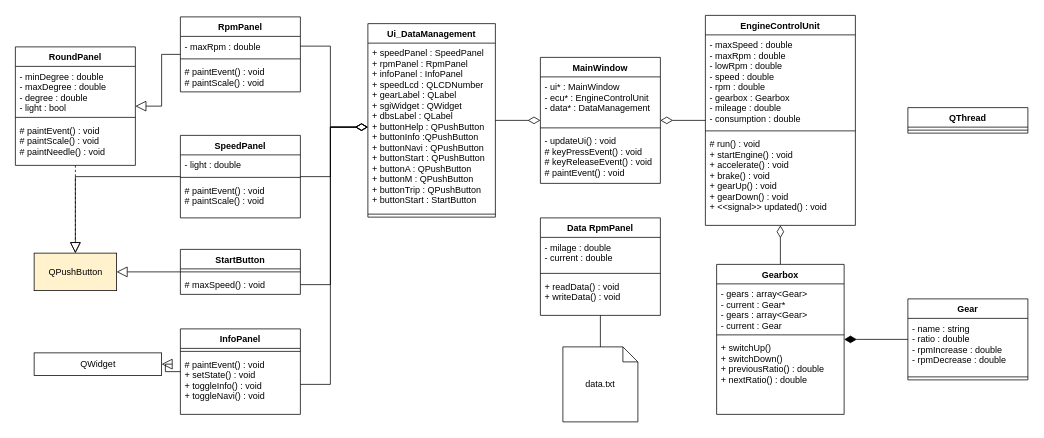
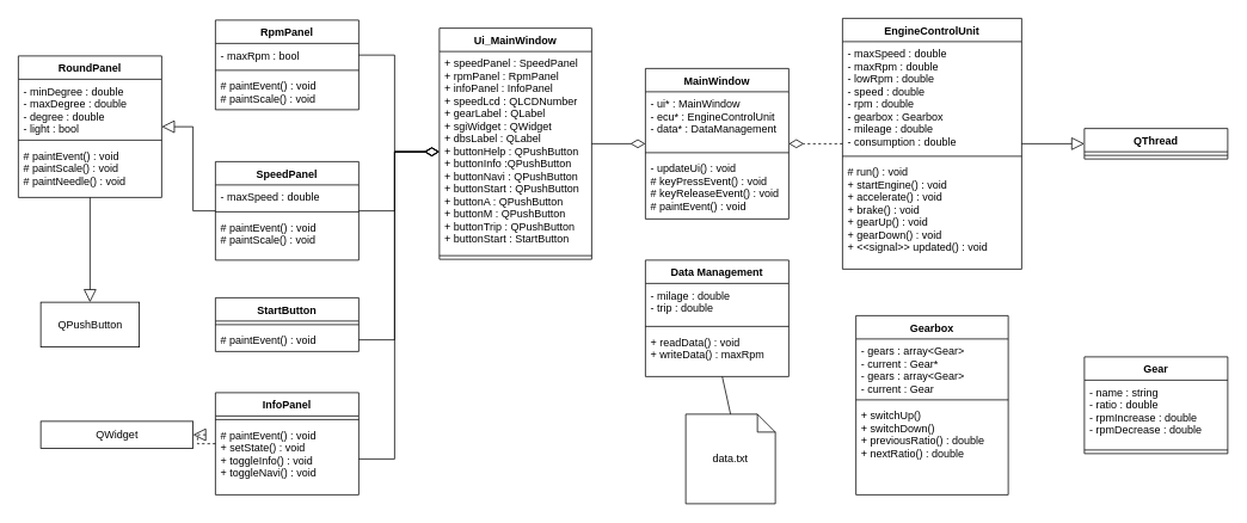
  <mxCell id="0" />
  <mxCell id="1" parent="0" />
- <mxCell id="2" style="edgeStyle=orthogonalEdgeStyle;rounded=0;orthogonalLoop=1;jettySize=auto;html=1;endArrow=block;endFill=0;endSize=12;dashed=1;" edge="1" parent="1" source="3" target="22"><mxGeometry relative="1" as="geometry" /></mxCell>
+ <mxCell id="2" style="edgeStyle=orthogonalEdgeStyle;rounded=0;orthogonalLoop=1;jettySize=auto;html=1;endArrow=block;endFill=0;endSize=12;" edge="1" parent="1" source="3" target="22"><mxGeometry relative="1" as="geometry" /></mxCell>
  <mxCell id="3" value="RoundPanel" style="swimlane;fontStyle=1;align=center;verticalAlign=top;childLayout=stackLayout;horizontal=1;startSize=26;horizontalStack=0;resizeParent=1;resizeParentMax=0;resizeLast=0;collapsible=1;marginBottom=0;" parent="1" vertex="1"><mxGeometry x="20" y="62" width="160" height="158" as="geometry" /></mxCell>
  <mxCell id="4" value="- minDegree : double&#10;- maxDegree : double&#10;- degree : double&#10;- light : bool" style="text;strokeColor=none;fillColor=none;align=left;verticalAlign=top;spacingLeft=4;spacingRight=4;overflow=hidden;rotatable=0;points=[[0,0.5],[1,0.5]];portConstraint=eastwest;" parent="3" vertex="1"><mxGeometry y="26" width="160" height="64" as="geometry" /></mxCell>
  <mxCell id="5" value="" style="line;strokeWidth=1;fillColor=none;align=left;verticalAlign=middle;spacingTop=-1;spacingLeft=3;spacingRight=3;rotatable=0;labelPosition=right;points=[];portConstraint=eastwest;" parent="3" vertex="1"><mxGeometry y="90" width="160" height="8" as="geometry" /></mxCell>
  <mxCell id="6" value="# paintEvent() : void&#10;# paintScale() : void&#10;# paintNeedle() : void" style="text;strokeColor=none;fillColor=none;align=left;verticalAlign=top;spacingLeft=4;spacingRight=4;overflow=hidden;rotatable=0;points=[[0,0.5],[1,0.5]];portConstraint=eastwest;" parent="3" vertex="1"><mxGeometry y="98" width="160" height="60" as="geometry" /></mxCell>
- <mxCell id="7" style="edgeStyle=orthogonalEdgeStyle;rounded=0;orthogonalLoop=1;jettySize=auto;html=1;endArrow=block;endFill=0;endSize=12;" edge="1" parent="1" source="8" target="3"><mxGeometry relative="1" as="geometry" /></mxCell>
  <mxCell id="8" value="RpmPanel" style="swimlane;fontStyle=1;align=center;verticalAlign=top;childLayout=stackLayout;horizontal=1;startSize=26;horizontalStack=0;resizeParent=1;resizeParentMax=0;resizeLast=0;collapsible=1;marginBottom=0;" parent="1" vertex="1"><mxGeometry x="240" y="22" width="160" height="100" as="geometry" /></mxCell>
- <mxCell id="9" value="- maxRpm : double" style="text;strokeColor=none;fillColor=none;align=left;verticalAlign=top;spacingLeft=4;spacingRight=4;overflow=hidden;rotatable=0;points=[[0,0.5],[1,0.5]];portConstraint=eastwest;" parent="8" vertex="1"><mxGeometry y="26" width="160" height="26" as="geometry" /></mxCell>
+ <mxCell id="9" value="- maxRpm : bool" style="text;strokeColor=none;fillColor=none;align=left;verticalAlign=top;spacingLeft=4;spacingRight=4;overflow=hidden;rotatable=0;points=[[0,0.5],[1,0.5]];portConstraint=eastwest;" parent="8" vertex="1"><mxGeometry y="26" width="160" height="26" as="geometry" /></mxCell>
  <mxCell id="10" value="" style="line;strokeWidth=1;fillColor=none;align=left;verticalAlign=middle;spacingTop=-1;spacingLeft=3;spacingRight=3;rotatable=0;labelPosition=right;points=[];portConstraint=eastwest;" parent="8" vertex="1"><mxGeometry y="52" width="160" height="8" as="geometry" /></mxCell>
  <mxCell id="11" value="# paintEvent() : void&#10;# paintScale() : void" style="text;strokeColor=none;fillColor=none;align=left;verticalAlign=top;spacingLeft=4;spacingRight=4;overflow=hidden;rotatable=0;points=[[0,0.5],[1,0.5]];portConstraint=eastwest;" parent="8" vertex="1"><mxGeometry y="60" width="160" height="40" as="geometry" /></mxCell>
  <mxCell id="12" style="edgeStyle=orthogonalEdgeStyle;rounded=0;orthogonalLoop=1;jettySize=auto;html=1;endArrow=diamondThin;endFill=0;endSize=14;" edge="1" parent="1" source="14" target="20"><mxGeometry relative="1" as="geometry" /></mxCell>
- <mxCell id="13" style="edgeStyle=orthogonalEdgeStyle;rounded=0;orthogonalLoop=1;jettySize=auto;html=1;endArrow=block;endFill=0;endSize=12;" edge="1" parent="1" source="14" target="22"><mxGeometry relative="1" as="geometry" /></mxCell>
+ <mxCell id="13" style="edgeStyle=orthogonalEdgeStyle;rounded=0;orthogonalLoop=1;jettySize=auto;html=1;endArrow=block;endFill=0;endSize=12;" edge="1" parent="1" source="14" target="3"><mxGeometry relative="1" as="geometry" /></mxCell>
  <mxCell id="14" value="SpeedPanel" style="swimlane;fontStyle=1;align=center;verticalAlign=top;childLayout=stackLayout;horizontal=1;startSize=26;horizontalStack=0;resizeParent=1;resizeParentMax=0;resizeLast=0;collapsible=1;marginBottom=0;" parent="1" vertex="1"><mxGeometry x="240" y="180" width="160" height="110" as="geometry" /></mxCell>
- <mxCell id="15" value="- light : double" style="text;strokeColor=none;fillColor=none;align=left;verticalAlign=top;spacingLeft=4;spacingRight=4;overflow=hidden;rotatable=0;points=[[0,0.5],[1,0.5]];portConstraint=eastwest;" parent="14" vertex="1"><mxGeometry y="26" width="160" height="26" as="geometry" /></mxCell>
+ <mxCell id="15" value="- maxSpeed : double" style="text;strokeColor=none;fillColor=none;align=left;verticalAlign=top;spacingLeft=4;spacingRight=4;overflow=hidden;rotatable=0;points=[[0,0.5],[1,0.5]];portConstraint=eastwest;" parent="14" vertex="1"><mxGeometry y="26" width="160" height="26" as="geometry" /></mxCell>
  <mxCell id="16" value="" style="line;strokeWidth=1;fillColor=none;align=left;verticalAlign=middle;spacingTop=-1;spacingLeft=3;spacingRight=3;rotatable=0;labelPosition=right;points=[];portConstraint=eastwest;" parent="14" vertex="1"><mxGeometry y="52" width="160" height="8" as="geometry" /></mxCell>
  <mxCell id="17" value="# paintEvent() : void&#10;# paintScale() : void" style="text;strokeColor=none;fillColor=none;align=left;verticalAlign=top;spacingLeft=4;spacingRight=4;overflow=hidden;rotatable=0;points=[[0,0.5],[1,0.5]];portConstraint=eastwest;" parent="14" vertex="1"><mxGeometry y="60" width="160" height="50" as="geometry" /></mxCell>
  <mxCell id="18" style="edgeStyle=orthogonalEdgeStyle;rounded=0;orthogonalLoop=1;jettySize=auto;html=1;endArrow=diamondThin;endFill=0;endSize=14;" edge="1" parent="1" source="19" target="32"><mxGeometry relative="1" as="geometry" /></mxCell>
- <mxCell id="19" value="Ui_DataManagement" style="swimlane;fontStyle=1;align=center;verticalAlign=top;childLayout=stackLayout;horizontal=1;startSize=26;horizontalStack=0;resizeParent=1;resizeParentMax=0;resizeLast=0;collapsible=1;marginBottom=0;" parent="1" vertex="1"><mxGeometry x="490" y="31" width="170" height="258" as="geometry" /></mxCell>
+ <mxCell id="19" value="Ui_MainWindow" style="swimlane;fontStyle=1;align=center;verticalAlign=top;childLayout=stackLayout;horizontal=1;startSize=26;horizontalStack=0;resizeParent=1;resizeParentMax=0;resizeLast=0;collapsible=1;marginBottom=0;" parent="1" vertex="1"><mxGeometry x="490" y="31" width="170" height="258" as="geometry" /></mxCell>
  <mxCell id="20" value="+ speedPanel : SpeedPanel&#10;+ rpmPanel : RpmPanel&#10;+ infoPanel : InfoPanel&#10;+ speedLcd : QLCDNumber&#10;+ gearLabel : QLabel&#10;+ sgiWidget : QWidget&#10;+ dbsLabel : QLabel&#10;+ buttonHelp : QPushButton&#10;+ buttonInfo :QPushButton&#10;+ buttonNavi : QPushButton&#10;+ buttonStart : QPushButton&#10;+ buttonA : QPushButton&#10;+ buttonM : QPushButton&#10;+ buttonTrip : QPushButton&#10;+ buttonStart : StartButton" style="text;strokeColor=none;fillColor=none;align=left;verticalAlign=top;spacingLeft=4;spacingRight=4;overflow=hidden;rotatable=0;points=[[0,0.5],[1,0.5]];portConstraint=eastwest;" parent="19" vertex="1"><mxGeometry y="26" width="170" height="224" as="geometry" /></mxCell>
  <mxCell id="21" value="" style="line;strokeWidth=1;fillColor=none;align=left;verticalAlign=middle;spacingTop=-1;spacingLeft=3;spacingRight=3;rotatable=0;labelPosition=right;points=[];portConstraint=eastwest;" parent="19" vertex="1"><mxGeometry y="250" width="170" height="8" as="geometry" /></mxCell>
- <mxCell id="22" value="QPushButton" style="html=1;fillColor=#fff2cc;" parent="1" vertex="1"><mxGeometry x="45" y="337" width="110" height="50" as="geometry" /></mxCell>
- <mxCell id="23" style="edgeStyle=orthogonalEdgeStyle;rounded=0;orthogonalLoop=1;jettySize=auto;html=1;endArrow=block;endFill=0;endSize=12;" edge="1" parent="1" source="24" target="22"><mxGeometry relative="1" as="geometry" /></mxCell>
+ <mxCell id="22" value="QPushButton" style="html=1;" parent="1" vertex="1"><mxGeometry x="45" y="337" width="110" height="50" as="geometry" /></mxCell>
  <mxCell id="24" value="StartButton" style="swimlane;fontStyle=1;align=center;verticalAlign=top;childLayout=stackLayout;horizontal=1;startSize=26;horizontalStack=0;resizeParent=1;resizeParentMax=0;resizeLast=0;collapsible=1;marginBottom=0;" parent="1" vertex="1"><mxGeometry x="240" y="332" width="160" height="60" as="geometry" /></mxCell>
  <mxCell id="25" value="" style="line;strokeWidth=1;fillColor=none;align=left;verticalAlign=middle;spacingTop=-1;spacingLeft=3;spacingRight=3;rotatable=0;labelPosition=right;points=[];portConstraint=eastwest;" parent="24" vertex="1"><mxGeometry y="26" width="160" height="8" as="geometry" /></mxCell>
- <mxCell id="26" value="# maxSpeed() : void" style="text;strokeColor=none;fillColor=none;align=left;verticalAlign=top;spacingLeft=4;spacingRight=4;overflow=hidden;rotatable=0;points=[[0,0.5],[1,0.5]];portConstraint=eastwest;" parent="24" vertex="1"><mxGeometry y="34" width="160" height="26" as="geometry" /></mxCell>
+ <mxCell id="26" value="# paintEvent() : void" style="text;strokeColor=none;fillColor=none;align=left;verticalAlign=top;spacingLeft=4;spacingRight=4;overflow=hidden;rotatable=0;points=[[0,0.5],[1,0.5]];portConstraint=eastwest;" parent="24" vertex="1"><mxGeometry y="34" width="160" height="26" as="geometry" /></mxCell>
  <mxCell id="27" value="QWidget" style="html=1;" parent="1" vertex="1"><mxGeometry x="45" y="470" width="170" height="30" as="geometry" /></mxCell>
- <mxCell id="28" style="edgeStyle=orthogonalEdgeStyle;rounded=0;orthogonalLoop=1;jettySize=auto;html=1;endArrow=block;endFill=0;endSize=12;" edge="1" parent="1" source="29" target="27"><mxGeometry relative="1" as="geometry" /></mxCell>
+ <mxCell id="28" style="edgeStyle=orthogonalEdgeStyle;rounded=0;orthogonalLoop=1;jettySize=auto;html=1;endArrow=block;endFill=0;endSize=12;dashed=1;" edge="1" parent="1" source="29" target="27"><mxGeometry relative="1" as="geometry" /></mxCell>
  <mxCell id="29" value="InfoPanel" style="swimlane;fontStyle=1;align=center;verticalAlign=top;childLayout=stackLayout;horizontal=1;startSize=26;horizontalStack=0;resizeParent=1;resizeParentMax=0;resizeLast=0;collapsible=1;marginBottom=0;" parent="1" vertex="1"><mxGeometry x="240" y="438" width="160" height="114" as="geometry" /></mxCell>
  <mxCell id="30" value="" style="line;strokeWidth=1;fillColor=none;align=left;verticalAlign=middle;spacingTop=-1;spacingLeft=3;spacingRight=3;rotatable=0;labelPosition=right;points=[];portConstraint=eastwest;" parent="29" vertex="1"><mxGeometry y="26" width="160" height="8" as="geometry" /></mxCell>
  <mxCell id="31" value="# paintEvent() : void&#10;+ setState() : void&#10;+ toggleInfo() : void&#10;+ toggleNavi() : void" style="text;strokeColor=none;fillColor=none;align=left;verticalAlign=top;spacingLeft=4;spacingRight=4;overflow=hidden;rotatable=0;points=[[0,0.5],[1,0.5]];portConstraint=eastwest;" parent="29" vertex="1"><mxGeometry y="34" width="160" height="80" as="geometry" /></mxCell>
  <mxCell id="32" value="MainWindow" style="swimlane;fontStyle=1;align=center;verticalAlign=top;childLayout=stackLayout;horizontal=1;startSize=26;horizontalStack=0;resizeParent=1;resizeParentMax=0;resizeLast=0;collapsible=1;marginBottom=0;" parent="1" vertex="1"><mxGeometry x="720" y="76" width="160" height="168" as="geometry" /></mxCell>
  <mxCell id="33" value="- ui* : MainWindow&#10;- ecu* : EngineControlUnit&#10;- data* : DataManagement&#10;" style="text;strokeColor=none;fillColor=none;align=left;verticalAlign=top;spacingLeft=4;spacingRight=4;overflow=hidden;rotatable=0;points=[[0,0.5],[1,0.5]];portConstraint=eastwest;" parent="32" vertex="1"><mxGeometry y="26" width="160" height="64" as="geometry" /></mxCell>
  <mxCell id="34" value="" style="line;strokeWidth=1;fillColor=none;align=left;verticalAlign=middle;spacingTop=-1;spacingLeft=3;spacingRight=3;rotatable=0;labelPosition=right;points=[];portConstraint=eastwest;" parent="32" vertex="1"><mxGeometry y="90" width="160" height="8" as="geometry" /></mxCell>
  <mxCell id="35" value="- updateUi() : void&#10;# keyPressEvent() : void&#10;# keyReleaseEvent() : void&#10;# paintEvent() : void" style="text;strokeColor=none;fillColor=none;align=left;verticalAlign=top;spacingLeft=4;spacingRight=4;overflow=hidden;rotatable=0;points=[[0,0.5],[1,0.5]];portConstraint=eastwest;" parent="32" vertex="1"><mxGeometry y="98" width="160" height="70" as="geometry" /></mxCell>
- <mxCell id="36" value="Data RpmPanel" style="swimlane;fontStyle=1;align=center;verticalAlign=top;childLayout=stackLayout;horizontal=1;startSize=26;horizontalStack=0;resizeParent=1;resizeParentMax=0;resizeLast=0;collapsible=1;marginBottom=0;" parent="1" vertex="1"><mxGeometry x="720" y="290" width="160" height="130" as="geometry" /></mxCell>
- <mxCell id="37" value="- milage : double&#10;- current : double" style="text;strokeColor=none;fillColor=none;align=left;verticalAlign=top;spacingLeft=4;spacingRight=4;overflow=hidden;rotatable=0;points=[[0,0.5],[1,0.5]];portConstraint=eastwest;" parent="36" vertex="1"><mxGeometry y="26" width="160" height="44" as="geometry" /></mxCell>
+ <mxCell id="36" value="Data Management" style="swimlane;fontStyle=1;align=center;verticalAlign=top;childLayout=stackLayout;horizontal=1;startSize=26;horizontalStack=0;resizeParent=1;resizeParentMax=0;resizeLast=0;collapsible=1;marginBottom=0;" parent="1" vertex="1"><mxGeometry x="720" y="290" width="160" height="130" as="geometry" /></mxCell>
+ <mxCell id="37" value="- milage : double&#10;- trip : double" style="text;strokeColor=none;fillColor=none;align=left;verticalAlign=top;spacingLeft=4;spacingRight=4;overflow=hidden;rotatable=0;points=[[0,0.5],[1,0.5]];portConstraint=eastwest;" parent="36" vertex="1"><mxGeometry y="26" width="160" height="44" as="geometry" /></mxCell>
  <mxCell id="38" value="" style="line;strokeWidth=1;fillColor=none;align=left;verticalAlign=middle;spacingTop=-1;spacingLeft=3;spacingRight=3;rotatable=0;labelPosition=right;points=[];portConstraint=eastwest;" parent="36" vertex="1"><mxGeometry y="70" width="160" height="8" as="geometry" /></mxCell>
- <mxCell id="39" value="+ readData() : void&#10;+ writeData() : void" style="text;strokeColor=none;fillColor=none;align=left;verticalAlign=top;spacingLeft=4;spacingRight=4;overflow=hidden;rotatable=0;points=[[0,0.5],[1,0.5]];portConstraint=eastwest;" parent="36" vertex="1"><mxGeometry y="78" width="160" height="52" as="geometry" /></mxCell>
- <mxCell id="40" value="data.txt" style="shape=note;size=20;whiteSpace=wrap;html=1;" parent="1" vertex="1"><mxGeometry x="750" y="462" width="100" height="100" as="geometry" /></mxCell>
+ <mxCell id="39" value="+ readData() : void&#10;+ writeData() : maxRpm" style="text;strokeColor=none;fillColor=none;align=left;verticalAlign=top;spacingLeft=4;spacingRight=4;overflow=hidden;rotatable=0;points=[[0,0.5],[1,0.5]];portConstraint=eastwest;" parent="36" vertex="1"><mxGeometry y="78" width="160" height="52" as="geometry" /></mxCell>
+ <mxCell id="40" value="data.txt" style="shape=note;size=20;whiteSpace=wrap;html=1;" parent="1" vertex="1"><mxGeometry x="765" y="462" width="100" height="100" as="geometry" /></mxCell>
  <mxCell id="41" value="" style="endArrow=none;endFill=0;endSize=12;html=1;rounded=0;exitX=0.5;exitY=0;exitDx=0;exitDy=0;exitPerimeter=0;" parent="1" source="40" target="39" edge="1"><mxGeometry width="160" relative="1" as="geometry"><mxPoint x="850" y="460" as="sourcePoint" /><mxPoint x="1010" y="460" as="targetPoint" /></mxGeometry></mxCell>
- <mxCell id="43" style="edgeStyle=orthogonalEdgeStyle;rounded=0;orthogonalLoop=1;jettySize=auto;html=1;endArrow=diamondThin;endFill=0;endSize=14;" edge="1" parent="1" source="44" target="32"><mxGeometry relative="1" as="geometry" /></mxCell>
+ <mxCell id="42" style="edgeStyle=orthogonalEdgeStyle;rounded=0;orthogonalLoop=1;jettySize=auto;html=1;endArrow=block;endFill=0;endSize=12;" edge="1" parent="1" source="44" target="57"><mxGeometry relative="1" as="geometry" /></mxCell>
+ <mxCell id="43" style="edgeStyle=orthogonalEdgeStyle;rounded=0;orthogonalLoop=1;jettySize=auto;html=1;endArrow=diamondThin;endFill=0;endSize=14;dashed=1;" edge="1" parent="1" source="44" target="32"><mxGeometry relative="1" as="geometry" /></mxCell>
  <mxCell id="44" value="EngineControlUnit" style="swimlane;fontStyle=1;align=center;verticalAlign=top;childLayout=stackLayout;horizontal=1;startSize=26;horizontalStack=0;resizeParent=1;resizeParentMax=0;resizeLast=0;collapsible=1;marginBottom=0;" parent="1" vertex="1"><mxGeometry x="940" y="20" width="200" height="280" as="geometry" /></mxCell>
  <mxCell id="45" value="- maxSpeed : double&#10;- maxRpm : double&#10;- lowRpm : double&#10;- speed : double&#10;- rpm : double&#10;- gearbox : Gearbox&#10;- mileage : double&#10;- consumption : double" style="text;strokeColor=none;fillColor=none;align=left;verticalAlign=top;spacingLeft=4;spacingRight=4;overflow=hidden;rotatable=0;points=[[0,0.5],[1,0.5]];portConstraint=eastwest;" parent="44" vertex="1"><mxGeometry y="26" width="200" height="124" as="geometry" /></mxCell>
  <mxCell id="46" value="" style="line;strokeWidth=1;fillColor=none;align=left;verticalAlign=middle;spacingTop=-1;spacingLeft=3;spacingRight=3;rotatable=0;labelPosition=right;points=[];portConstraint=eastwest;" parent="44" vertex="1"><mxGeometry y="150" width="200" height="8" as="geometry" /></mxCell>
  <mxCell id="47" value="# run() : void&#10;+ startEngine() : void&#10;+ accelerate() : void&#10;+ brake() : void&#10;+ gearUp() : void&#10;+ gearDown() : void&#10;+ &lt;&lt;signal&gt;&gt; updated() : void" style="text;strokeColor=none;fillColor=none;align=left;verticalAlign=top;spacingLeft=4;spacingRight=4;overflow=hidden;rotatable=0;points=[[0,0.5],[1,0.5]];portConstraint=eastwest;" parent="44" vertex="1"><mxGeometry y="158" width="200" height="122" as="geometry" /></mxCell>
- <mxCell id="48" style="edgeStyle=orthogonalEdgeStyle;rounded=0;orthogonalLoop=1;jettySize=auto;html=1;endArrow=diamondThin;endFill=0;endSize=14;" edge="1" parent="1" source="49" target="44"><mxGeometry relative="1" as="geometry" /></mxCell>
  <mxCell id="49" value="Gearbox" style="swimlane;fontStyle=1;align=center;verticalAlign=top;childLayout=stackLayout;horizontal=1;startSize=26;horizontalStack=0;resizeParent=1;resizeParentMax=0;resizeLast=0;collapsible=1;marginBottom=0;rotation=0;" parent="1" vertex="1"><mxGeometry x="955" y="352" width="170" height="200" as="geometry" /></mxCell>
  <mxCell id="50" value="- gears : array&lt;Gear&gt;&#10;- current : Gear*&#10;- gears : array&lt;Gear&gt;&#10;- current : Gear" style="text;strokeColor=none;fillColor=none;align=left;verticalAlign=top;spacingLeft=4;spacingRight=4;overflow=hidden;rotatable=0;points=[[0,0.5],[1,0.5]];portConstraint=eastwest;rotation=0;" parent="49" vertex="1"><mxGeometry y="26" width="170" height="64" as="geometry" /></mxCell>
  <mxCell id="51" value="" style="line;strokeWidth=1;fillColor=none;align=left;verticalAlign=middle;spacingTop=-1;spacingLeft=3;spacingRight=3;rotatable=0;labelPosition=right;points=[];portConstraint=eastwest;rotation=0;" parent="49" vertex="1"><mxGeometry y="90" width="170" height="8" as="geometry" /></mxCell>
  <mxCell id="52" value="+ switchUp()&#10;+ switchDown()&#10;+ previousRatio() : double&#10;+ nextRatio() : double" style="text;strokeColor=none;fillColor=none;align=left;verticalAlign=top;spacingLeft=4;spacingRight=4;overflow=hidden;rotatable=0;points=[[0,0.5],[1,0.5]];portConstraint=eastwest;rotation=0;" parent="49" vertex="1"><mxGeometry y="98" width="170" height="102" as="geometry" /></mxCell>
- <mxCell id="53" style="edgeStyle=orthogonalEdgeStyle;rounded=0;orthogonalLoop=1;jettySize=auto;html=1;endArrow=diamondThin;endFill=1;endSize=14;" edge="1" parent="1" source="54" target="49"><mxGeometry relative="1" as="geometry" /></mxCell>
  <mxCell id="54" value="Gear" style="swimlane;fontStyle=1;align=center;verticalAlign=top;childLayout=stackLayout;horizontal=1;startSize=26;horizontalStack=0;resizeParent=1;resizeParentMax=0;resizeLast=0;collapsible=1;marginBottom=0;" parent="1" vertex="1"><mxGeometry x="1210" y="398" width="160" height="108" as="geometry" /></mxCell>
  <mxCell id="55" value="- name : string&#10;- ratio : double&#10;- rpmIncrease : double&#10;- rpmDecrease : double" style="text;strokeColor=none;fillColor=none;align=left;verticalAlign=top;spacingLeft=4;spacingRight=4;overflow=hidden;rotatable=0;points=[[0,0.5],[1,0.5]];portConstraint=eastwest;" parent="54" vertex="1"><mxGeometry y="26" width="160" height="74" as="geometry" /></mxCell>
  <mxCell id="56" value="" style="line;strokeWidth=1;fillColor=none;align=left;verticalAlign=middle;spacingTop=-1;spacingLeft=3;spacingRight=3;rotatable=0;labelPosition=right;points=[];portConstraint=eastwest;" parent="54" vertex="1"><mxGeometry y="100" width="160" height="8" as="geometry" /></mxCell>
  <mxCell id="57" value="QThread" style="swimlane;fontStyle=1;align=center;verticalAlign=top;childLayout=stackLayout;horizontal=1;startSize=26;horizontalStack=0;resizeParent=1;resizeParentMax=0;resizeLast=0;collapsible=1;marginBottom=0;" parent="1" vertex="1"><mxGeometry x="1210" y="143" width="160" height="34" as="geometry" /></mxCell>
  <mxCell id="58" value="" style="line;strokeWidth=1;fillColor=none;align=left;verticalAlign=middle;spacingTop=-1;spacingLeft=3;spacingRight=3;rotatable=0;labelPosition=right;points=[];portConstraint=eastwest;" parent="57" vertex="1"><mxGeometry y="26" width="160" height="8" as="geometry" /></mxCell>
  <mxCell id="59" style="edgeStyle=orthogonalEdgeStyle;rounded=0;orthogonalLoop=1;jettySize=auto;html=1;endArrow=diamondThin;endFill=0;endSize=14;" edge="1" parent="1" source="9" target="20"><mxGeometry relative="1" as="geometry" /></mxCell>
  <mxCell id="60" style="edgeStyle=orthogonalEdgeStyle;rounded=0;orthogonalLoop=1;jettySize=auto;html=1;endArrow=diamondThin;endFill=0;endSize=14;" edge="1" parent="1" source="26" target="20"><mxGeometry relative="1" as="geometry" /></mxCell>
  <mxCell id="61" style="edgeStyle=orthogonalEdgeStyle;rounded=0;orthogonalLoop=1;jettySize=auto;html=1;endArrow=diamondThin;endFill=0;endSize=14;" edge="1" parent="1" source="31" target="20"><mxGeometry relative="1" as="geometry" /></mxCell>
